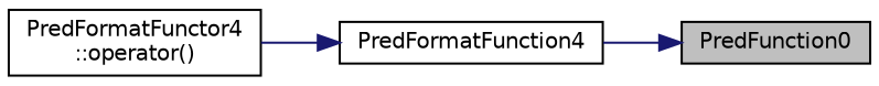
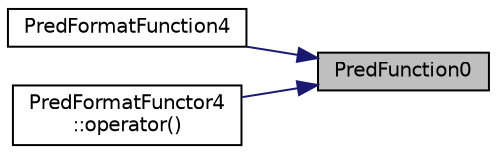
  digraph {
    rankdir=RL
    node [color=black fontname=Helvetica fontsize=10 shape=record]
    edge [color=midnightblue dir=back fontname=Helvetica fontsize=10 labelfontname=Helvetica labelfontsize=10 style=solid]
    n1 [fillcolor=grey75 fontcolor=black height=0.2 label=PredFunction0 style=filled width=0.4]
    n2 [height=0.2 label=PredFormatFunction4 width=0.4]
    n3 [height=0.2 label="PredFormatFunctor4\l::operator()" width=0.4]
    n1 -> n2
-   n2 -> n3
+   n1 -> n3
  }
